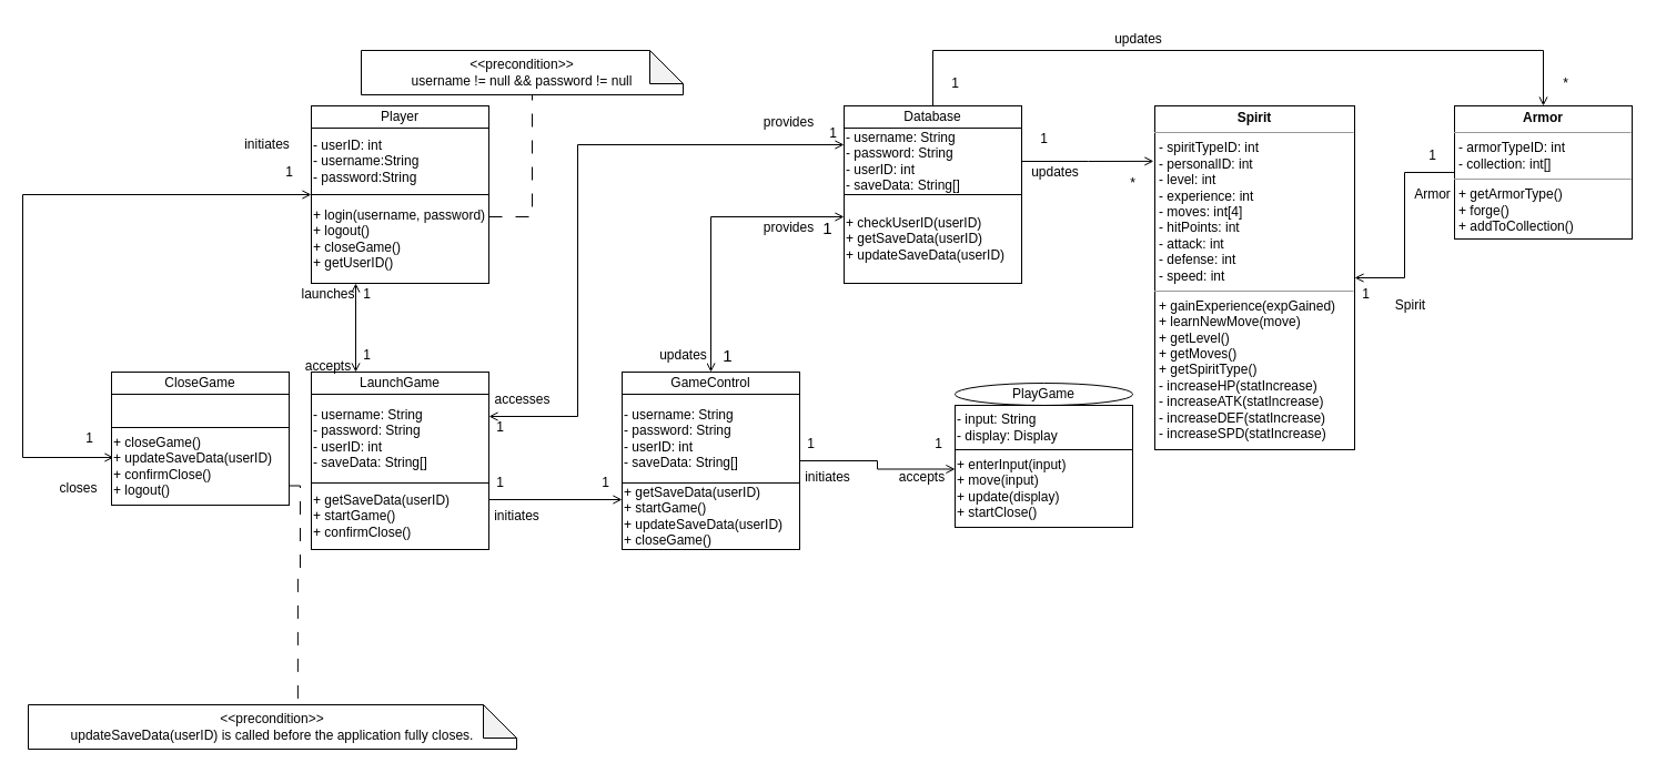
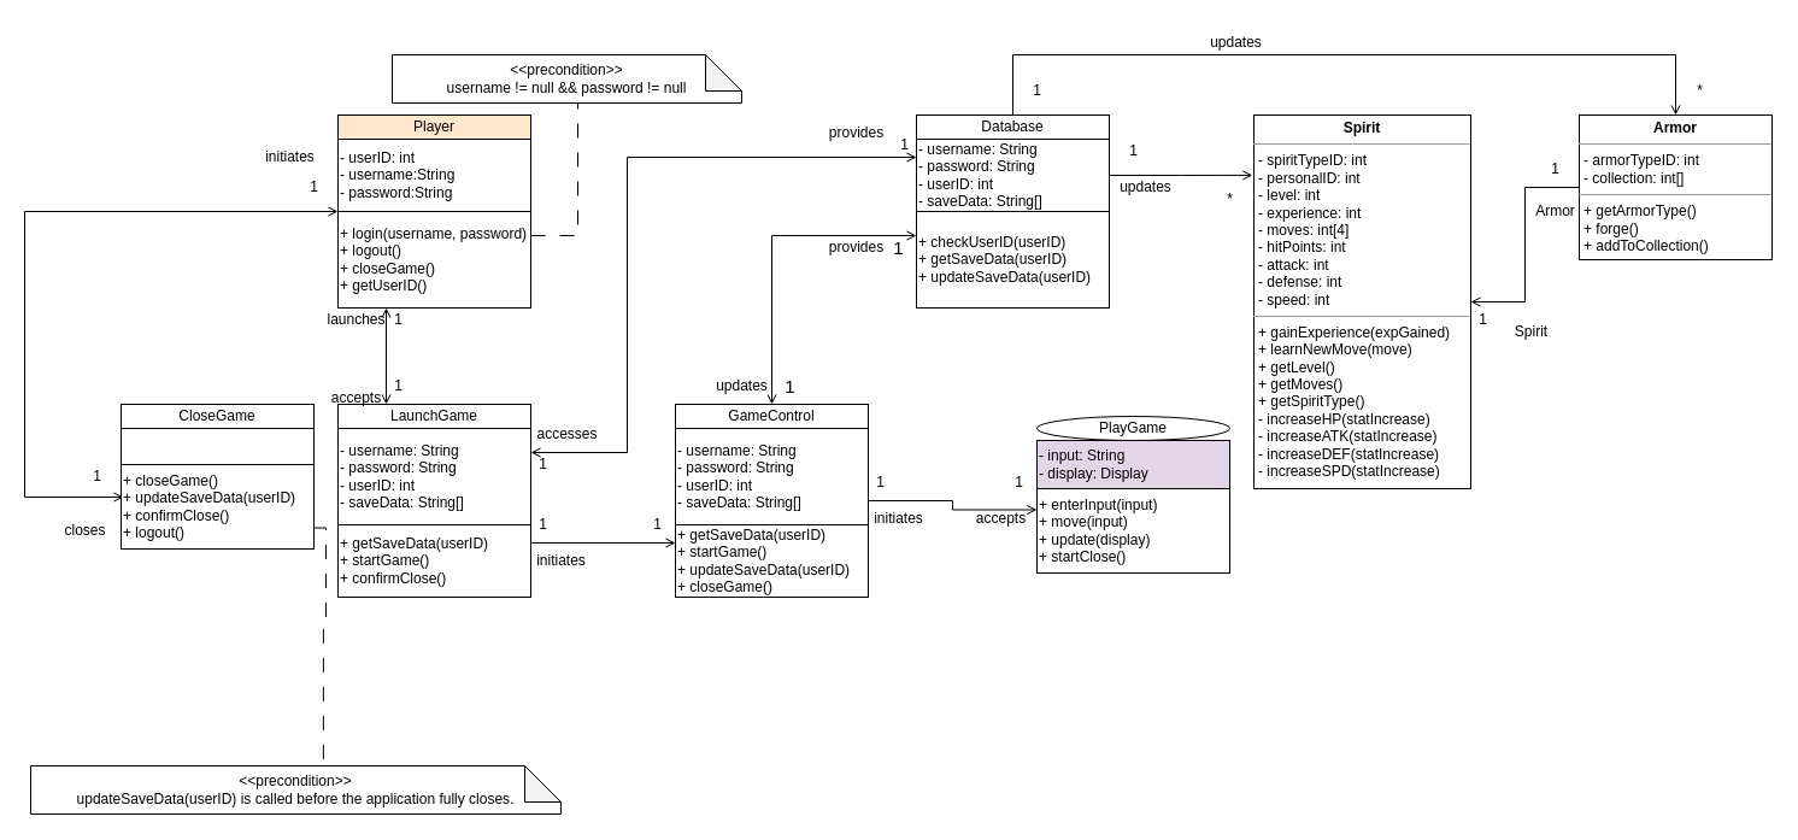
  <mxCell id="0" />
  <mxCell id="1" parent="0" />
  <mxCell id="2" value="" style="group;align=left;" parent="1" vertex="1" connectable="0"><mxGeometry x="320" y="95" width="120" height="140" as="geometry" /></mxCell>
- <mxCell id="3" value="Player" style="rounded=0;whiteSpace=wrap;html=1;align=center;" parent="2" vertex="1"><mxGeometry x="-40" width="160" height="20" as="geometry" /></mxCell>
+ <mxCell id="3" value="Player" style="rounded=0;whiteSpace=wrap;html=1;align=center;fillColor=#ffe6cc;" parent="2" vertex="1"><mxGeometry x="-40" width="160" height="20" as="geometry" /></mxCell>
  <mxCell id="4" value="- userID: int&lt;br&gt;- username:String&lt;br&gt;- password:String" style="rounded=0;whiteSpace=wrap;html=1;align=left;" parent="2" vertex="1"><mxGeometry x="-40" y="20" width="160" height="60" as="geometry" /></mxCell>
  <mxCell id="5" style="edgeStyle=orthogonalEdgeStyle;rounded=0;orthogonalLoop=1;jettySize=auto;html=1;exitX=0.25;exitY=1;exitDx=0;exitDy=0;entryX=0.25;entryY=0;entryDx=0;entryDy=0;endArrow=open;endFill=0;startSize=6;endSize=6;strokeWidth=1;align=left;startArrow=open;startFill=0;" parent="1" source="8" target="9" edge="1"><mxGeometry relative="1" as="geometry" /></mxCell>
  <mxCell id="6" style="edgeStyle=orthogonalEdgeStyle;rounded=0;orthogonalLoop=1;jettySize=auto;html=1;exitX=1;exitY=0.25;exitDx=0;exitDy=0;entryX=0.531;entryY=0.875;entryDx=0;entryDy=0;entryPerimeter=0;endArrow=none;endFill=0;dashed=1;dashPattern=12 12;" edge="1" parent="1" source="8" target="54"><mxGeometry relative="1" as="geometry" /></mxCell>
  <mxCell id="7" style="edgeStyle=orthogonalEdgeStyle;rounded=0;orthogonalLoop=1;jettySize=auto;html=1;exitX=0;exitY=0;exitDx=0;exitDy=0;entryX=1.233;entryY=1.067;entryDx=0;entryDy=0;entryPerimeter=0;startArrow=open;startFill=0;endArrow=open;endFill=0;" edge="1" parent="1" source="8" target="47"><mxGeometry relative="1" as="geometry"><mxPoint x="40" y="405" as="targetPoint" /><Array as="points"><mxPoint x="20" y="175" /><mxPoint x="20" y="412" /></Array></mxGeometry></mxCell>
  <mxCell id="8" value="+ login(username, password)&lt;br&gt;+ logout()&lt;br&gt;+ closeGame()&lt;br&gt;+ getUserID()" style="rounded=0;whiteSpace=wrap;html=1;align=left;" parent="1" vertex="1"><mxGeometry x="280" y="175" width="160" height="80" as="geometry" /></mxCell>
  <mxCell id="9" value="LaunchGame" style="rounded=0;whiteSpace=wrap;html=1;container=0;align=center;" parent="1" vertex="1"><mxGeometry x="280" y="335" width="160" height="20" as="geometry" /></mxCell>
  <mxCell id="10" style="edgeStyle=orthogonalEdgeStyle;rounded=0;orthogonalLoop=1;jettySize=auto;html=1;exitX=1;exitY=0.25;exitDx=0;exitDy=0;entryX=0;entryY=0.25;entryDx=0;entryDy=0;strokeWidth=1;fontSize=12;endArrow=open;endFill=0;startSize=6;endSize=6;" parent="1" source="11" target="15" edge="1"><mxGeometry relative="1" as="geometry" /></mxCell>
  <mxCell id="11" value="+ getSaveData(userID)&lt;br&gt;+ startGame()&lt;br&gt;+ confirmClose()" style="rounded=0;whiteSpace=wrap;html=1;container=0;align=left;" parent="1" vertex="1"><mxGeometry x="280" y="435" width="160" height="60" as="geometry" /></mxCell>
  <mxCell id="12" style="edgeStyle=orthogonalEdgeStyle;rounded=0;orthogonalLoop=1;jettySize=auto;html=1;exitX=1;exitY=0.25;exitDx=0;exitDy=0;entryX=0;entryY=0.25;entryDx=0;entryDy=0;strokeWidth=1;endArrow=open;endFill=0;startSize=6;endSize=6;startArrow=open;startFill=0;" parent="1" source="13" target="22" edge="1"><mxGeometry relative="1" as="geometry"><Array as="points"><mxPoint x="520" y="375" /><mxPoint x="520" y="130" /></Array></mxGeometry></mxCell>
  <mxCell id="13" value="- username: String&lt;br&gt;- password: String&lt;br&gt;- userID: int&lt;br&gt;- saveData: String[]" style="rounded=0;whiteSpace=wrap;html=1;align=left;" parent="1" vertex="1"><mxGeometry x="280" y="355" width="160" height="80" as="geometry" /></mxCell>
  <mxCell id="14" value="PlayGame" style="ellipse;whiteSpace=wrap;html=1;container=0;align=center;" parent="1" vertex="1"><mxGeometry x="860" y="345" width="160" height="20" as="geometry" /></mxCell>
  <mxCell id="15" value="+ getSaveData(userID)&lt;br&gt;+ startGame()&lt;br&gt;+ updateSaveData(userID)&lt;br&gt;+ closeGame()" style="rounded=0;whiteSpace=wrap;html=1;container=0;align=left;" parent="1" vertex="1"><mxGeometry x="560" y="435" width="160" height="60" as="geometry" /></mxCell>
  <mxCell id="16" style="edgeStyle=orthogonalEdgeStyle;rounded=0;orthogonalLoop=1;jettySize=auto;html=1;exitX=1;exitY=0.75;exitDx=0;exitDy=0;entryX=0;entryY=0.25;entryDx=0;entryDy=0;strokeWidth=1;fontSize=15;endArrow=open;endFill=0;startSize=6;endSize=6;" parent="1" source="17" target="30" edge="1"><mxGeometry relative="1" as="geometry" /></mxCell>
  <mxCell id="17" value="- username: String&lt;br&gt;- password: String&lt;br&gt;- userID: int&lt;br&gt;- saveData: String[]" style="rounded=0;whiteSpace=wrap;html=1;align=left;" parent="1" vertex="1"><mxGeometry x="560" y="355" width="160" height="80" as="geometry" /></mxCell>
  <mxCell id="18" style="edgeStyle=orthogonalEdgeStyle;rounded=0;orthogonalLoop=1;jettySize=auto;html=1;exitX=0.5;exitY=0;exitDx=0;exitDy=0;entryX=0.5;entryY=0;entryDx=0;entryDy=0;endArrow=open;endFill=0;" edge="1" parent="1" source="19" target="58"><mxGeometry relative="1" as="geometry"><Array as="points"><mxPoint x="840" y="45" /><mxPoint x="1390" y="45" /></Array></mxGeometry></mxCell>
  <mxCell id="19" value="Database" style="rounded=0;whiteSpace=wrap;html=1;container=0;align=center;" parent="1" vertex="1"><mxGeometry x="760" y="95" width="160" height="20" as="geometry" /></mxCell>
  <mxCell id="20" value="+ checkUserID(userID)&lt;br&gt;+ getSaveData(userID)&lt;br&gt;+ updateSaveData(userID)" style="rounded=0;whiteSpace=wrap;html=1;container=0;align=left;" parent="1" vertex="1"><mxGeometry x="760" y="175" width="160" height="80" as="geometry" /></mxCell>
  <mxCell id="21" style="edgeStyle=orthogonalEdgeStyle;rounded=0;orthogonalLoop=1;jettySize=auto;html=1;exitX=1;exitY=0.5;exitDx=0;exitDy=0;entryX=-0.006;entryY=0.161;entryDx=0;entryDy=0;entryPerimeter=0;endArrow=open;endFill=0;" edge="1" parent="1" source="22" target="56"><mxGeometry relative="1" as="geometry" /></mxCell>
  <mxCell id="22" value="- username: String&lt;br&gt;- password: String&lt;br&gt;- userID: int&lt;br&gt;- saveData: String[]" style="rounded=0;whiteSpace=wrap;html=1;align=left;" parent="1" vertex="1"><mxGeometry x="760" y="115" width="160" height="60" as="geometry" /></mxCell>
  <mxCell id="23" value="CloseGame" style="rounded=0;whiteSpace=wrap;html=1;container=0;align=center;" parent="1" vertex="1"><mxGeometry x="100" y="335" width="160" height="20" as="geometry" /></mxCell>
  <mxCell id="24" style="edgeStyle=orthogonalEdgeStyle;rounded=0;orthogonalLoop=1;jettySize=auto;html=1;exitX=1;exitY=0.75;exitDx=0;exitDy=0;entryX=0.552;entryY=-0.05;entryDx=0;entryDy=0;entryPerimeter=0;endArrow=none;endFill=0;dashed=1;dashPattern=12 12;" edge="1" parent="1" source="25" target="55"><mxGeometry relative="1" as="geometry"><Array as="points"><mxPoint x="270" y="438" /><mxPoint x="270" y="513" /></Array></mxGeometry></mxCell>
  <mxCell id="25" value="+ closeGame()&lt;br&gt;+ updateSaveData(userID)&lt;br&gt;+ confirmClose()&lt;br&gt;+ logout()" style="rounded=0;whiteSpace=wrap;html=1;container=0;align=left;" parent="1" vertex="1"><mxGeometry x="100" y="385" width="160" height="70" as="geometry" /></mxCell>
  <mxCell id="26" value="" style="rounded=0;whiteSpace=wrap;html=1;align=left;" parent="1" vertex="1"><mxGeometry x="100" y="355" width="160" height="30" as="geometry" /></mxCell>
  <mxCell id="27" value="accesses" style="text;html=1;align=center;verticalAlign=middle;resizable=0;points=[];autosize=1;strokeColor=none;fillColor=none;fontSize=12;" parent="1" vertex="1"><mxGeometry x="435" y="345" width="70" height="30" as="geometry" /></mxCell>
  <mxCell id="28" style="edgeStyle=orthogonalEdgeStyle;rounded=0;orthogonalLoop=1;jettySize=auto;html=1;exitX=0.5;exitY=0;exitDx=0;exitDy=0;entryX=0;entryY=0.25;entryDx=0;entryDy=0;strokeWidth=1;fontSize=15;endArrow=open;endFill=0;startSize=6;endSize=6;startArrow=open;startFill=0;" parent="1" source="29" target="20" edge="1"><mxGeometry relative="1" as="geometry" /></mxCell>
  <mxCell id="29" value="GameControl" style="rounded=0;whiteSpace=wrap;html=1;container=0;align=center;" parent="1" vertex="1"><mxGeometry x="560" y="335" width="160" height="20" as="geometry" /></mxCell>
  <mxCell id="30" value="+ enterInput(input)&lt;br&gt;+ move(input)&lt;br&gt;+ update(display)&lt;br&gt;+ startClose()" style="rounded=0;whiteSpace=wrap;html=1;container=0;align=left;" parent="1" vertex="1"><mxGeometry x="860" y="405" width="160" height="70" as="geometry" /></mxCell>
- <mxCell id="31" value="- input: String&lt;br&gt;- display: Display" style="rounded=0;whiteSpace=wrap;html=1;align=left;" parent="1" vertex="1"><mxGeometry x="860" y="365" width="160" height="40" as="geometry" /></mxCell>
+ <mxCell id="31" value="- input: String&lt;br&gt;- display: Display" style="rounded=0;whiteSpace=wrap;html=1;align=left;fillColor=#e1d5e7;" parent="1" vertex="1"><mxGeometry x="860" y="365" width="160" height="40" as="geometry" /></mxCell>
  <mxCell id="32" value="updates" style="text;html=1;align=center;verticalAlign=middle;resizable=0;points=[];autosize=1;strokeColor=none;fillColor=none;fontSize=12;labelBackgroundColor=default;" parent="1" vertex="1"><mxGeometry x="580" y="305" width="70" height="30" as="geometry" /></mxCell>
  <mxCell id="33" value="initiates" style="text;html=1;align=center;verticalAlign=middle;resizable=0;points=[];autosize=1;strokeColor=none;fillColor=none;fontSize=12;" parent="1" vertex="1"><mxGeometry x="210" y="115" width="60" height="30" as="geometry" /></mxCell>
  <mxCell id="34" value="1" style="text;html=1;align=center;verticalAlign=middle;resizable=0;points=[];autosize=1;strokeColor=none;fillColor=none;fontSize=15;" parent="1" vertex="1"><mxGeometry x="640" y="305" width="30" height="30" as="geometry" /></mxCell>
  <mxCell id="35" value="1" style="text;html=1;align=center;verticalAlign=middle;resizable=0;points=[];autosize=1;strokeColor=none;fillColor=none;fontSize=15;" parent="1" vertex="1"><mxGeometry x="730" y="190" width="30" height="30" as="geometry" /></mxCell>
  <mxCell id="36" value="initiates" style="text;html=1;align=center;verticalAlign=middle;resizable=0;points=[];autosize=1;strokeColor=none;fillColor=none;fontSize=12;" parent="1" vertex="1"><mxGeometry x="435" y="450" width="60" height="30" as="geometry" /></mxCell>
  <mxCell id="37" value="initiates" style="text;html=1;align=center;verticalAlign=middle;resizable=0;points=[];autosize=1;strokeColor=none;fillColor=none;fontSize=12;" parent="1" vertex="1"><mxGeometry x="715" y="415" width="60" height="30" as="geometry" /></mxCell>
  <mxCell id="38" value="1" style="text;html=1;align=center;verticalAlign=middle;resizable=0;points=[];autosize=1;strokeColor=none;fillColor=none;fontSize=12;" parent="1" vertex="1"><mxGeometry x="435" y="370" width="30" height="30" as="geometry" /></mxCell>
  <mxCell id="39" value="1" style="text;html=1;align=center;verticalAlign=middle;resizable=0;points=[];autosize=1;strokeColor=none;fillColor=none;fontSize=12;" parent="1" vertex="1"><mxGeometry x="735" y="105" width="30" height="30" as="geometry" /></mxCell>
  <mxCell id="40" value="1" style="text;html=1;align=center;verticalAlign=middle;resizable=0;points=[];autosize=1;strokeColor=none;fillColor=none;fontSize=12;" parent="1" vertex="1"><mxGeometry x="315" y="250" width="30" height="30" as="geometry" /></mxCell>
  <mxCell id="41" value="1" style="text;html=1;align=center;verticalAlign=middle;resizable=0;points=[];autosize=1;strokeColor=none;fillColor=none;fontSize=12;" parent="1" vertex="1"><mxGeometry x="315" y="305" width="30" height="30" as="geometry" /></mxCell>
  <mxCell id="42" value="1" style="text;html=1;align=center;verticalAlign=middle;resizable=0;points=[];autosize=1;strokeColor=none;fillColor=none;fontSize=12;" parent="1" vertex="1"><mxGeometry x="715" y="385" width="30" height="30" as="geometry" /></mxCell>
  <mxCell id="43" value="1" style="text;html=1;align=center;verticalAlign=middle;resizable=0;points=[];autosize=1;strokeColor=none;fillColor=none;fontSize=12;" parent="1" vertex="1"><mxGeometry x="830" y="385" width="30" height="30" as="geometry" /></mxCell>
  <mxCell id="44" value="1" style="text;html=1;align=center;verticalAlign=middle;resizable=0;points=[];autosize=1;strokeColor=none;fillColor=none;fontSize=12;" parent="1" vertex="1"><mxGeometry x="435" y="420" width="30" height="30" as="geometry" /></mxCell>
  <mxCell id="45" value="1" style="text;html=1;align=center;verticalAlign=middle;resizable=0;points=[];autosize=1;strokeColor=none;fillColor=none;fontSize=12;" parent="1" vertex="1"><mxGeometry x="530" y="420" width="30" height="30" as="geometry" /></mxCell>
  <mxCell id="46" value="1" style="text;html=1;align=center;verticalAlign=middle;resizable=0;points=[];autosize=1;strokeColor=none;fillColor=none;fontSize=12;" parent="1" vertex="1"><mxGeometry x="245" y="140" width="30" height="30" as="geometry" /></mxCell>
  <mxCell id="47" value="1" style="text;html=1;align=center;verticalAlign=middle;resizable=0;points=[];autosize=1;strokeColor=none;fillColor=none;fontSize=12;" parent="1" vertex="1"><mxGeometry x="65" y="380" width="30" height="30" as="geometry" /></mxCell>
  <mxCell id="48" value="launches" style="text;html=1;align=center;verticalAlign=middle;resizable=0;points=[];autosize=1;strokeColor=none;fillColor=none;fontSize=12;" parent="1" vertex="1"><mxGeometry x="260" y="250" width="70" height="30" as="geometry" /></mxCell>
  <mxCell id="49" value="accepts" style="text;html=1;align=center;verticalAlign=middle;resizable=0;points=[];autosize=1;strokeColor=none;fillColor=none;fontSize=12;" parent="1" vertex="1"><mxGeometry x="265" y="315" width="60" height="30" as="geometry" /></mxCell>
  <mxCell id="50" value="provides" style="text;html=1;align=center;verticalAlign=middle;resizable=0;points=[];autosize=1;strokeColor=none;fillColor=none;fontSize=12;" parent="1" vertex="1"><mxGeometry x="675" y="95" width="70" height="30" as="geometry" /></mxCell>
  <mxCell id="51" value="provides" style="text;html=1;align=center;verticalAlign=middle;resizable=0;points=[];autosize=1;strokeColor=none;fillColor=none;fontSize=12;" parent="1" vertex="1"><mxGeometry x="675" y="190" width="70" height="30" as="geometry" /></mxCell>
  <mxCell id="52" value="accepts" style="text;html=1;align=center;verticalAlign=middle;resizable=0;points=[];autosize=1;strokeColor=none;fillColor=none;fontSize=12;" parent="1" vertex="1"><mxGeometry x="800" y="415" width="60" height="30" as="geometry" /></mxCell>
  <mxCell id="53" value="closes" style="text;html=1;align=center;verticalAlign=middle;resizable=0;points=[];autosize=1;strokeColor=none;fillColor=none;fontSize=12;" parent="1" vertex="1"><mxGeometry x="40" y="425" width="60" height="30" as="geometry" /></mxCell>
  <mxCell id="54" value="&amp;lt;&amp;lt;precondition&amp;gt;&amp;gt;&lt;br&gt;username != null &amp;amp;&amp;amp; password != null" style="shape=note;whiteSpace=wrap;html=1;backgroundOutline=1;darkOpacity=0.05;" vertex="1" parent="1"><mxGeometry x="325" y="45" width="290" height="40" as="geometry" /></mxCell>
  <mxCell id="55" value="&amp;lt;&amp;lt;precondition&amp;gt;&amp;gt;&lt;br&gt;updateSaveData(userID) is called before the application fully closes." style="shape=note;whiteSpace=wrap;html=1;backgroundOutline=1;darkOpacity=0.05;" vertex="1" parent="1"><mxGeometry x="25" y="635" width="440" height="40" as="geometry" /></mxCell>
  <mxCell id="56" value="&lt;p style=&quot;margin:0px;margin-top:4px;text-align:center;&quot;&gt;&lt;b&gt;Spirit&lt;/b&gt;&lt;/p&gt;&lt;hr size=&quot;1&quot;&gt;&lt;p style=&quot;margin:0px;margin-left:4px;&quot;&gt;- spiritTypeID: int&lt;/p&gt;&lt;p style=&quot;margin:0px;margin-left:4px;&quot;&gt;- personalID: int&lt;/p&gt;&lt;p style=&quot;margin:0px;margin-left:4px;&quot;&gt;- level: int&lt;/p&gt;&lt;p style=&quot;margin:0px;margin-left:4px;&quot;&gt;- experience: int&lt;/p&gt;&lt;p style=&quot;margin:0px;margin-left:4px;&quot;&gt;- moves: int[4]&lt;/p&gt;&lt;p style=&quot;margin:0px;margin-left:4px;&quot;&gt;- hitPoints: int&lt;/p&gt;&lt;p style=&quot;margin:0px;margin-left:4px;&quot;&gt;- attack: int&lt;/p&gt;&lt;p style=&quot;margin:0px;margin-left:4px;&quot;&gt;- defense: int&lt;/p&gt;&lt;p style=&quot;margin:0px;margin-left:4px;&quot;&gt;- speed: int&lt;/p&gt;&lt;hr size=&quot;1&quot;&gt;&lt;p style=&quot;margin:0px;margin-left:4px;&quot;&gt;+ gainExperience(expGained)&lt;/p&gt;&lt;p style=&quot;margin:0px;margin-left:4px;&quot;&gt;+ learnNewMove(move)&lt;/p&gt;&lt;p style=&quot;margin:0px;margin-left:4px;&quot;&gt;+ getLevel()&lt;/p&gt;&lt;p style=&quot;margin:0px;margin-left:4px;&quot;&gt;+ getMoves()&lt;/p&gt;&lt;p style=&quot;margin:0px;margin-left:4px;&quot;&gt;+ getSpiritType()&lt;/p&gt;&lt;p style=&quot;margin:0px;margin-left:4px;&quot;&gt;- increaseHP(statIncrease)&lt;/p&gt;&lt;p style=&quot;margin:0px;margin-left:4px;&quot;&gt;- increaseATK(statIncrease)&lt;br&gt;&lt;/p&gt;&lt;p style=&quot;margin:0px;margin-left:4px;&quot;&gt;- increaseDEF(statIncrease)&lt;br&gt;&lt;/p&gt;&lt;p style=&quot;margin:0px;margin-left:4px;&quot;&gt;- increaseSPD(statIncrease)&lt;br&gt;&lt;/p&gt;" style="verticalAlign=top;align=left;overflow=fill;fontSize=12;fontFamily=Helvetica;html=1;whiteSpace=wrap;" vertex="1" parent="1"><mxGeometry x="1040" y="95" width="180" height="310" as="geometry" /></mxCell>
  <mxCell id="57" style="edgeStyle=orthogonalEdgeStyle;rounded=0;orthogonalLoop=1;jettySize=auto;html=1;exitX=0;exitY=0.5;exitDx=0;exitDy=0;entryX=1;entryY=0.5;entryDx=0;entryDy=0;endArrow=open;endFill=0;" edge="1" parent="1" source="58" target="56"><mxGeometry relative="1" as="geometry" /></mxCell>
  <mxCell id="58" value="&lt;p style=&quot;margin:0px;margin-top:4px;text-align:center;&quot;&gt;&lt;b&gt;Armor&lt;/b&gt;&lt;/p&gt;&lt;hr size=&quot;1&quot;&gt;&lt;p style=&quot;margin:0px;margin-left:4px;&quot;&gt;- armorTypeID: int&lt;/p&gt;&lt;p style=&quot;margin:0px;margin-left:4px;&quot;&gt;- collection: int[]&lt;/p&gt;&lt;hr size=&quot;1&quot;&gt;&lt;p style=&quot;margin:0px;margin-left:4px;&quot;&gt;+ getArmorType()&lt;/p&gt;&lt;p style=&quot;margin:0px;margin-left:4px;&quot;&gt;+ forge()&lt;/p&gt;&lt;p style=&quot;margin:0px;margin-left:4px;&quot;&gt;+ addToCollection()&lt;/p&gt;" style="verticalAlign=top;align=left;overflow=fill;fontSize=12;fontFamily=Helvetica;html=1;whiteSpace=wrap;" vertex="1" parent="1"><mxGeometry x="1310" y="95" width="160" height="120" as="geometry" /></mxCell>
  <mxCell id="59" value="updates" style="text;html=1;align=center;verticalAlign=middle;resizable=0;points=[];autosize=1;strokeColor=none;fillColor=none;" vertex="1" parent="1"><mxGeometry x="990" y="20" width="70" height="30" as="geometry" /></mxCell>
  <mxCell id="60" style="edgeStyle=orthogonalEdgeStyle;rounded=0;orthogonalLoop=1;jettySize=auto;html=1;exitX=0.5;exitY=1;exitDx=0;exitDy=0;" edge="1" parent="1" source="56" target="56"><mxGeometry relative="1" as="geometry" /></mxCell>
  <mxCell id="61" value="Armor" style="text;html=1;align=center;verticalAlign=middle;resizable=0;points=[];autosize=1;strokeColor=none;fillColor=none;" vertex="1" parent="1"><mxGeometry x="1260" y="160" width="60" height="30" as="geometry" /></mxCell>
  <mxCell id="62" value="1" style="text;html=1;align=center;verticalAlign=middle;resizable=0;points=[];autosize=1;strokeColor=none;fillColor=none;" vertex="1" parent="1"><mxGeometry x="1215" y="250" width="30" height="30" as="geometry" /></mxCell>
  <mxCell id="63" value="1" style="text;html=1;align=center;verticalAlign=middle;resizable=0;points=[];autosize=1;strokeColor=none;fillColor=none;" vertex="1" parent="1"><mxGeometry x="1275" y="125" width="30" height="30" as="geometry" /></mxCell>
  <mxCell id="64" value="*" style="text;html=1;align=center;verticalAlign=middle;resizable=0;points=[];autosize=1;strokeColor=none;fillColor=none;" vertex="1" parent="1"><mxGeometry x="1395" y="60" width="30" height="30" as="geometry" /></mxCell>
  <mxCell id="65" value="1" style="text;html=1;align=center;verticalAlign=middle;resizable=0;points=[];autosize=1;strokeColor=none;fillColor=none;" vertex="1" parent="1"><mxGeometry x="845" y="60" width="30" height="30" as="geometry" /></mxCell>
  <mxCell id="66" value="1" style="text;html=1;align=center;verticalAlign=middle;resizable=0;points=[];autosize=1;strokeColor=none;fillColor=none;" vertex="1" parent="1"><mxGeometry x="925" y="110" width="30" height="30" as="geometry" /></mxCell>
  <mxCell id="67" value="*" style="text;html=1;align=center;verticalAlign=middle;resizable=0;points=[];autosize=1;strokeColor=none;fillColor=none;" vertex="1" parent="1"><mxGeometry x="1005" y="150" width="30" height="30" as="geometry" /></mxCell>
  <mxCell id="68" value="updates" style="text;html=1;align=center;verticalAlign=middle;resizable=0;points=[];autosize=1;strokeColor=none;fillColor=none;" vertex="1" parent="1"><mxGeometry x="915" y="140" width="70" height="30" as="geometry" /></mxCell>
  <mxCell id="69" value="Spirit" style="text;html=1;align=center;verticalAlign=middle;resizable=0;points=[];autosize=1;strokeColor=none;fillColor=none;" vertex="1" parent="1"><mxGeometry x="1245" y="260" width="50" height="30" as="geometry" /></mxCell>
